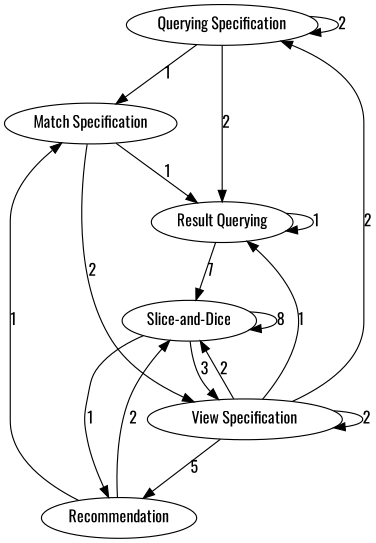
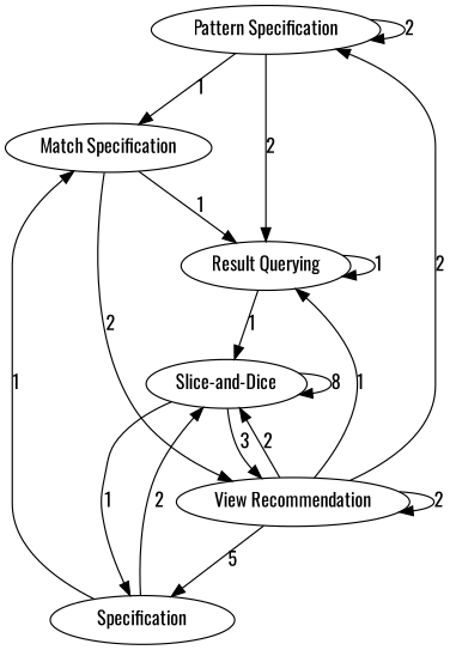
  digraph {
    fontname=Oswald
    node [fontname=Oswald]
    edge [fontname=Oswald weight=1]
-   "Pattern Specification" [label="Querying Specification"]
+   "Pattern Specification"
    "Match Specification"
    "Result Querying"
-   "View Specification"
+   "View Specification" [label="View Recommendation"]
    "Slice-and-Dice"
-   Recommendation
+   Recommendation [label=Specification]
    "Pattern Specification" -> "Pattern Specification" [label=2 weight=2]
    "Pattern Specification" -> "Match Specification" [label=1]
    "Pattern Specification" -> "Result Querying" [label=2 weight=2]
    "Match Specification" -> "Result Querying" [label=1]
    "Match Specification" -> "View Specification" [label=2 weight=2]
    "Result Querying" -> "Result Querying" [label=1]
-   "Result Querying" -> "Slice-and-Dice" [label=7]
+   "Result Querying" -> "Slice-and-Dice" [label=1]
    "View Specification" -> "Pattern Specification" [label=2 weight=2]
    "View Specification" -> "Result Querying" [label=1]
    "View Specification" -> "View Specification" [label=2 weight=2]
    "View Specification" -> "Slice-and-Dice" [label=2 weight=2]
    "View Specification" -> Recommendation [label=5]
    "Slice-and-Dice" -> "View Specification" [label=3 weight=3]
    "Slice-and-Dice" -> "Slice-and-Dice" [label=8 weight=8]
    "Slice-and-Dice" -> Recommendation [label=1]
    Recommendation -> "Match Specification" [label=1]
    Recommendation -> "Slice-and-Dice" [label=2 weight=2]
  }
